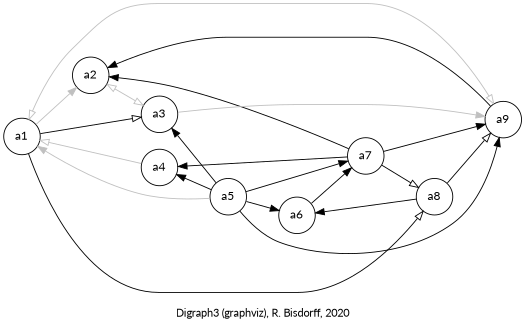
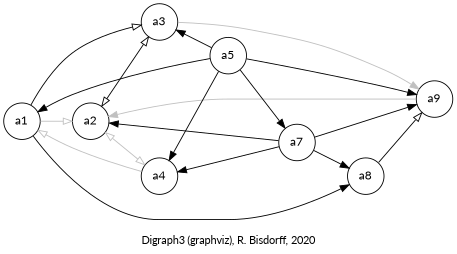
  digraph {
    fontname=Lato
    fontsize=12
    label="\nDigraph3 (graphviz), R. Bisdorff, 2020"
    rankdir=LR
    node [fontname=Lato shape=circle]
    edge [color=black dir=forward fontname=Lato]
    n1 [label=a1]
    n2 [label=a2]
    n3 [label=a3]
    n4 [label=a4]
    n5 [label=a5]
    n6 [label=a8]
    n7 [label=a9]
    n8 [label=a7]
-   n9 [label=a6]
-   n1 -> n2 [arrowhead=normal color=grey]
+   n1 -> n2 [arrowhead=empty color=grey]
    n1 -> n3 [arrowhead=empty]
    n1 -> n4 [arrowtail=empty color=grey dir=back]
-   n1 -> n5 [color=grey dir=back]
-   n1 -> n6 [arrowhead=empty]
-   n1 -> n7 [arrowhead=empty arrowtail=empty color=grey dir=both]
-   n2 -> n3 [arrowhead=empty arrowtail=empty color=grey dir=both]
-   n2 -> n7 [dir=back]
+   n1 -> n5 [dir=back]
+   n1 -> n6
+   n2 -> n3 [arrowhead=empty arrowtail=empty dir=both]
+   n2 -> n4 [arrowhead=empty arrowtail=empty color=grey dir=both]
+   n2 -> n7 [color=grey dir=back]
    n2 -> n8 [dir=back]
    n3 -> n5 [dir=back]
    n3 -> n7 [arrowhead=normal color=grey]
    n4 -> n5 [dir=back]
    n4 -> n8 [dir=back]
    n5 -> n8
-   n5 -> n9
    n6 -> n7 [arrowhead=empty]
    n7 -> n5 [dir=back]
-   n8 -> n6 [arrowhead=empty]
+   n8 -> n6
    n8 -> n7
-   n9 -> n6 [dir=back]
-   n9 -> n8
  }
